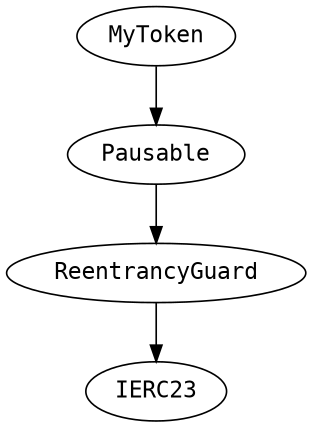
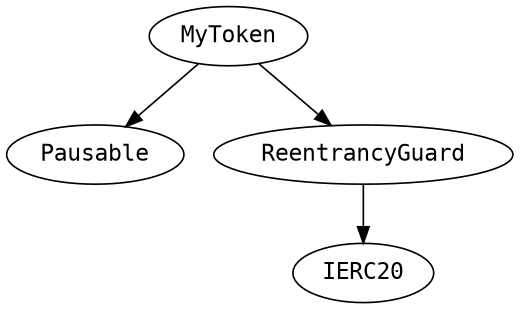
  digraph {
    fontname="DejaVu Sans Mono"
    node [fontname="DejaVu Sans Mono"]
    edge [fontname="DejaVu Sans Mono"]
    MyToken
    Pausable
    ReentrancyGuard
-   IERC20 [label=IERC23]
+   IERC20
    MyToken -> Pausable
-   Pausable -> ReentrancyGuard
+   MyToken -> ReentrancyGuard
    ReentrancyGuard -> IERC20
  }
